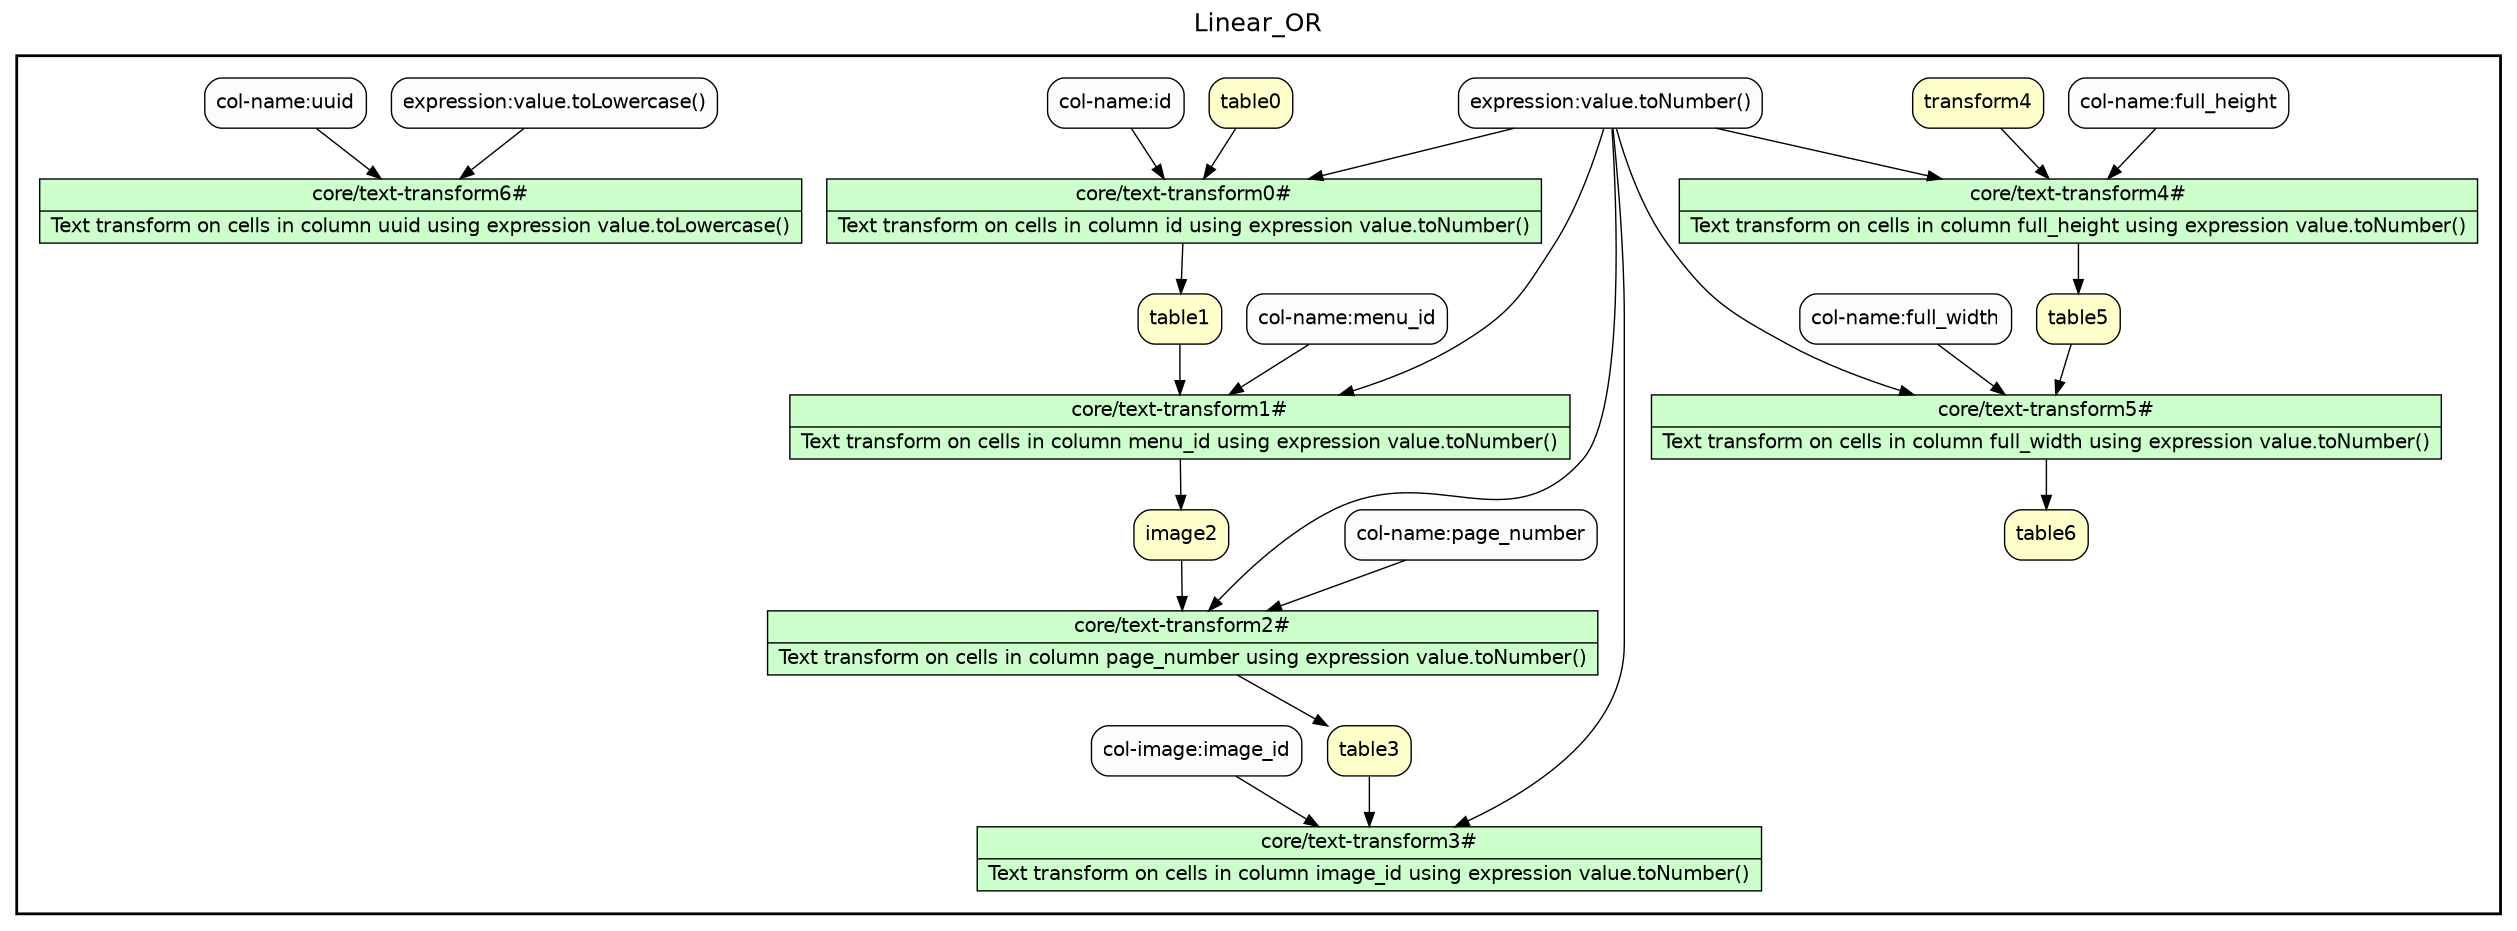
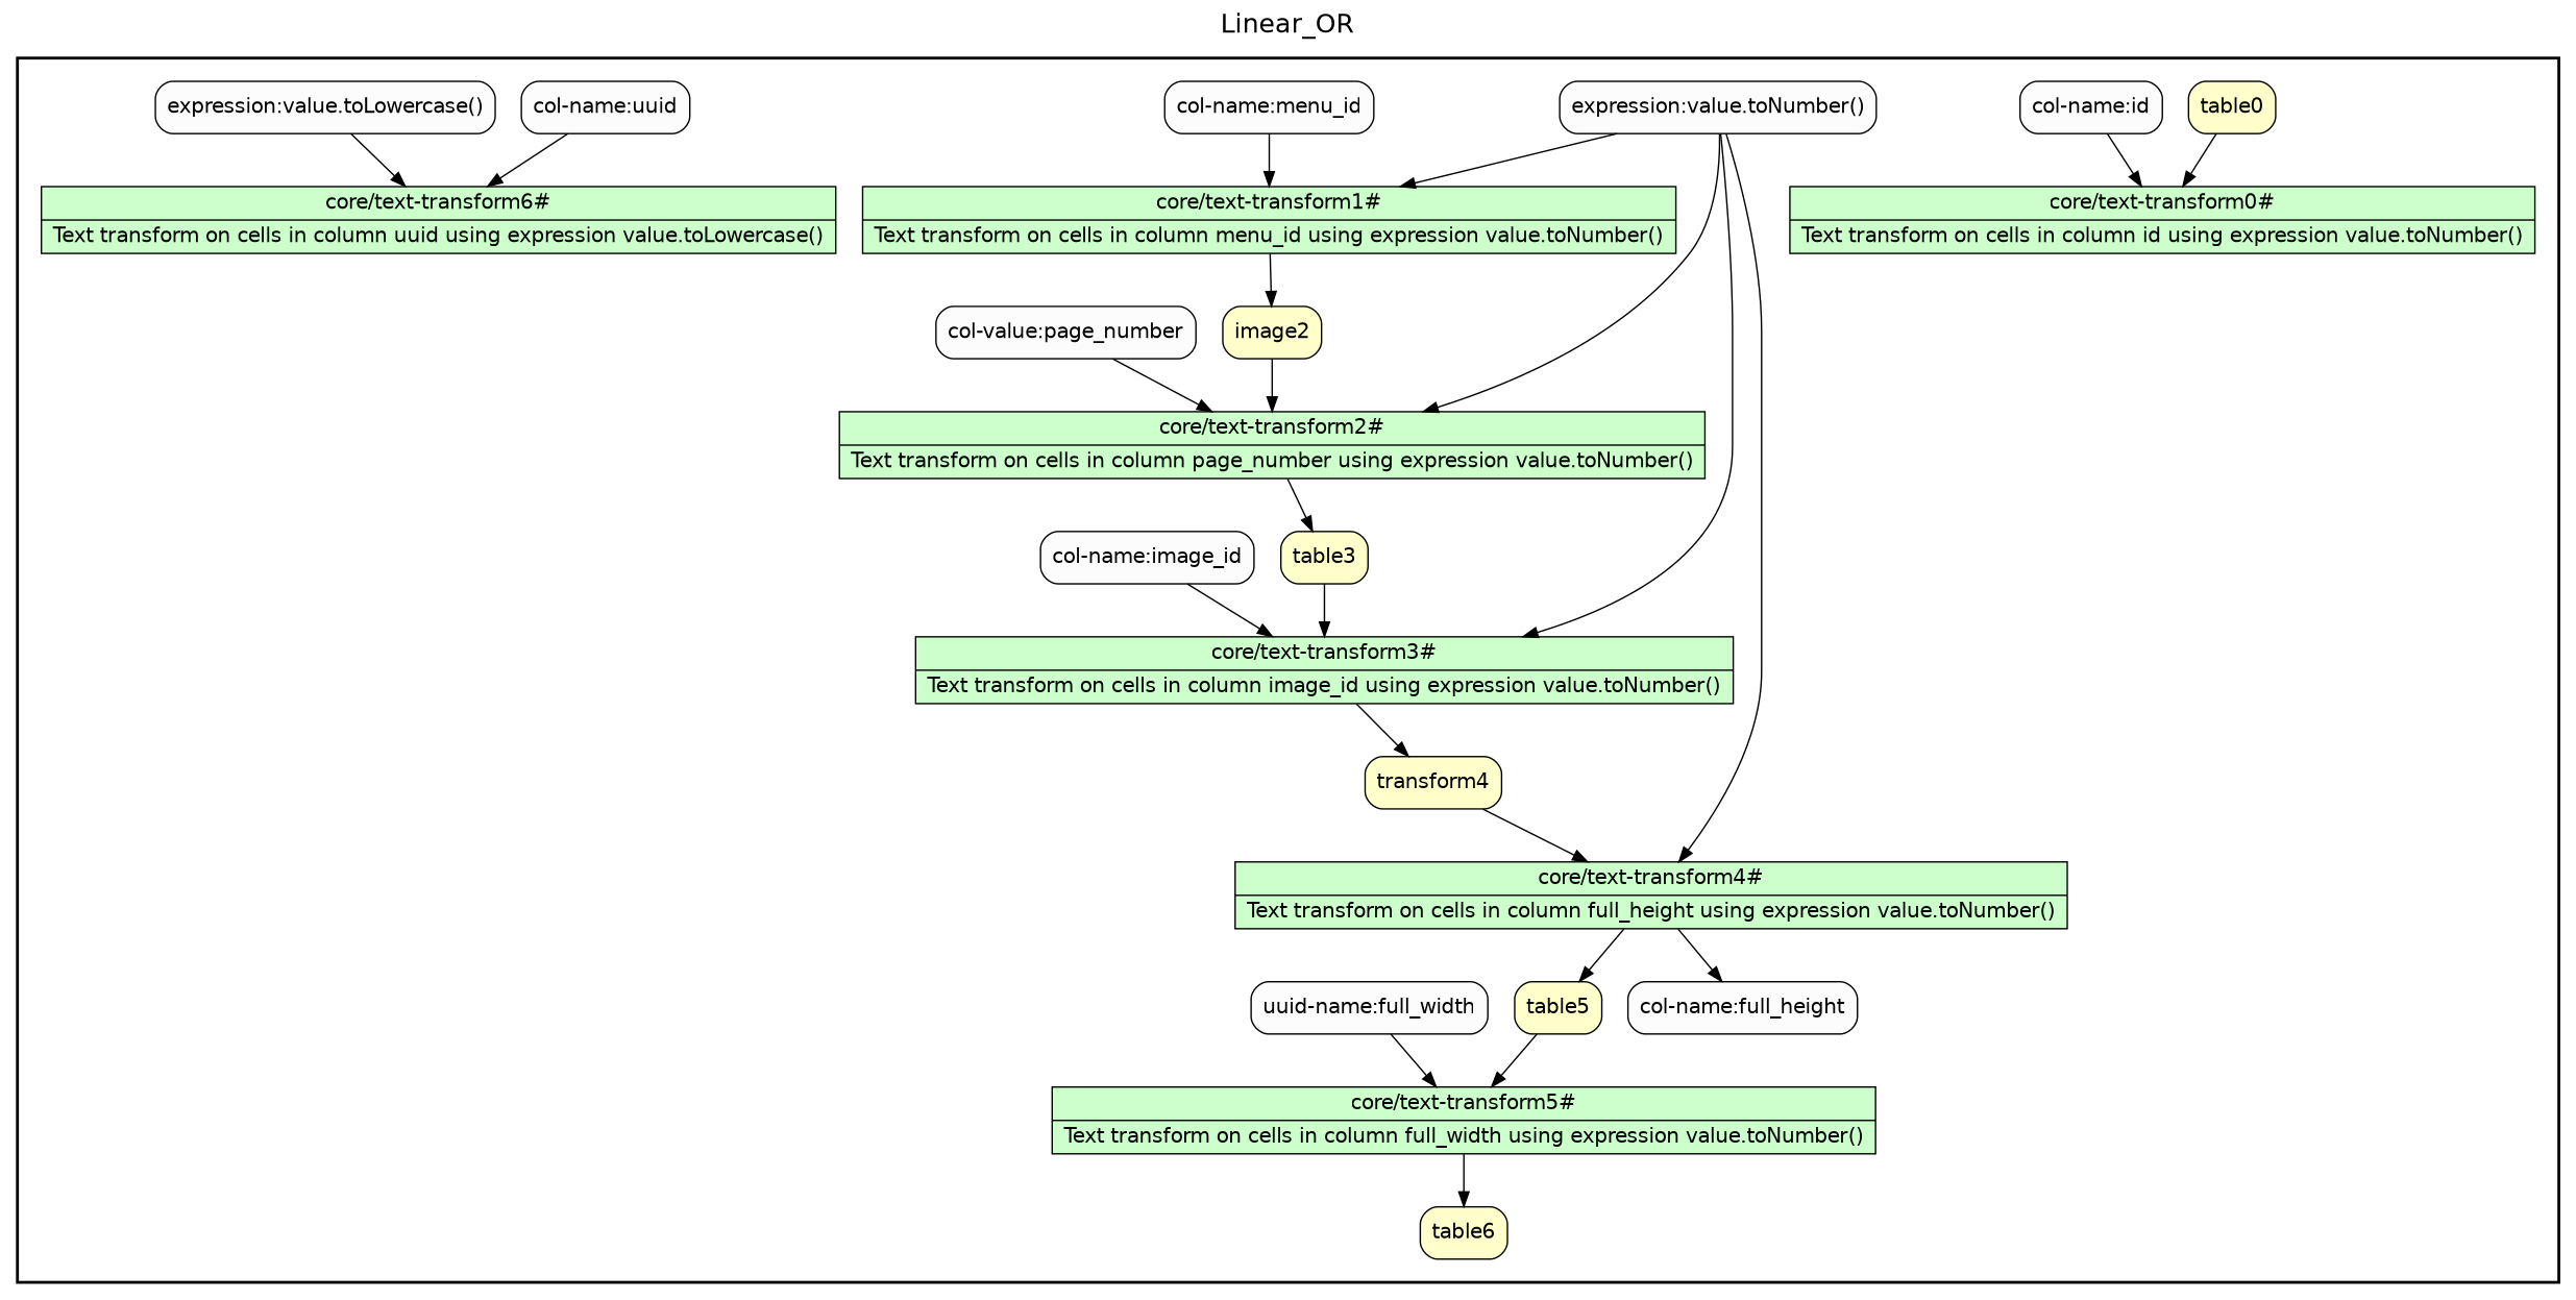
  digraph {
    fontname=Helvetica
    fontsize=18
    label=Linear_OR
    labelloc=t
    rankdir=TB
    node [fillcolor="#FCFCFC" fontname=Helvetica peripheries=1 shape=box style="rounded,filled"]
    n1 [fillcolor="#CCFFCC" label="{<f0> core/text-transform0# |<f1> Text transform on cells in column id using expression value.toNumber()}" rankdir=LR shape=record style=filled]
-   table1 [fillcolor="#FFFFCC"]
    n3 [fillcolor="#CCFFCC" label="{<f0> core/text-transform1# |<f1> Text transform on cells in column menu_id using expression value.toNumber()}" rankdir=LR shape=record style=filled]
    n4 [fillcolor="#FFFFCC" label=image2]
    n5 [fillcolor="#CCFFCC" label="{<f0> core/text-transform2# |<f1> Text transform on cells in column page_number using expression value.toNumber()}" rankdir=LR shape=record style=filled]
    table3 [fillcolor="#FFFFCC"]
    n7 [fillcolor="#CCFFCC" label="{<f0> core/text-transform3# |<f1> Text transform on cells in column image_id using expression value.toNumber()}" rankdir=LR shape=record style=filled]
    n8 [fillcolor="#FFFFCC" label=transform4]
    n9 [fillcolor="#CCFFCC" label="{<f0> core/text-transform4# |<f1> Text transform on cells in column full_height using expression value.toNumber()}" rankdir=LR shape=record style=filled]
    table5 [fillcolor="#FFFFCC"]
    n11 [fillcolor="#CCFFCC" label="{<f0> core/text-transform5# |<f1> Text transform on cells in column full_width using expression value.toNumber()}" rankdir=LR shape=record style=filled]
    table6 [fillcolor="#FFFFCC"]
    n13 [fillcolor="#CCFFCC" label="{<f0> core/text-transform6# |<f1> Text transform on cells in column uuid using expression value.toLowercase()}" rankdir=LR shape=record style=filled]
    table0 [fillcolor="#FFFFCC"]
    "col-name:id"
    "expression:value.toNumber()"
    "col-name:menu_id"
-   "col-name:page_number"
-   "col-name:image_id" [label="col-image:image_id"]
+   "col-name:page_number" [label="col-value:page_number"]
+   "col-name:image_id"
    "col-name:full_height"
-   "col-name:full_width"
+   "col-name:full_width" [label="uuid-name:full_width"]
    "col-name:uuid"
    "expression:value.toLowercase()"
    subgraph cluster_1 {
      color=black
      label=""
      penwidth=2
      subgraph cluster_2 {
        color=black
        label=""
        penwidth=0
        n1
-       table1
        n3
        n4
        n5
        table3
        n7
        n8
        n9
        table5
        n11
        table6
        n13
        table0
        "col-name:id"
        "expression:value.toNumber()"
        "col-name:menu_id"
        "col-name:page_number"
        "col-name:image_id"
        "col-name:full_height"
        "col-name:full_width"
        "col-name:uuid"
        "expression:value.toLowercase()"
      }
    }
-   n1 -> table1
-   table1 -> n3
    n3 -> n4
    n4 -> n5
    n5 -> table3
    table3 -> n7
+   n7 -> n8
    n8 -> n9
    n9 -> table5
    table5 -> n11
    n11 -> table6
    table0 -> n1
    "col-name:id" -> n1
-   "expression:value.toNumber()" -> n1
    "expression:value.toNumber()" -> n3
    "expression:value.toNumber()" -> n5
    "expression:value.toNumber()" -> n7
    "expression:value.toNumber()" -> n9
-   "expression:value.toNumber()" -> n11
    "col-name:menu_id" -> n3
    "col-name:page_number" -> n5
    "col-name:image_id" -> n7
-   "col-name:full_height" -> n9
+   n9 -> "col-name:full_height"
    "col-name:full_width" -> n11
    "col-name:uuid" -> n13
    "expression:value.toLowercase()" -> n13
  }
